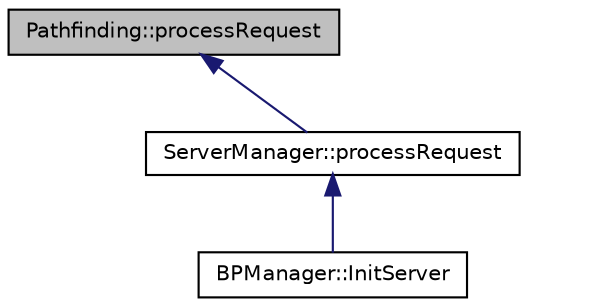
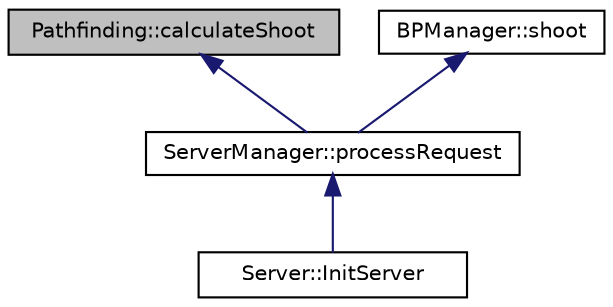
  digraph {
    rankdir=TB
    node [color=black fillcolor=white fontname=Helvetica fontsize=10 shape=record style=filled]
    edge [color=midnightblue dir=back fontname=Helvetica fontsize=10 labelfontname=Helvetica labelfontsize=10 style=solid]
-   n1 [fillcolor=grey75 fontcolor=black height=0.2 label="Pathfinding::processRequest" width=0.4]
+   n1 [fillcolor=grey75 fontcolor=black height=0.2 label="Pathfinding::calculateShoot" width=0.4]
    n2 [height=0.2 label="ServerManager::processRequest" width=0.4]
-   n4 [height=0.2 label="BPManager::InitServer" width=0.4]
+   n3 [height=0.2 label="BPManager::shoot" width=0.4]
+   n4 [height=0.2 label="Server::InitServer" width=0.4]
    n1 -> n2
    n2 -> n4
+   n3 -> n2
  }
